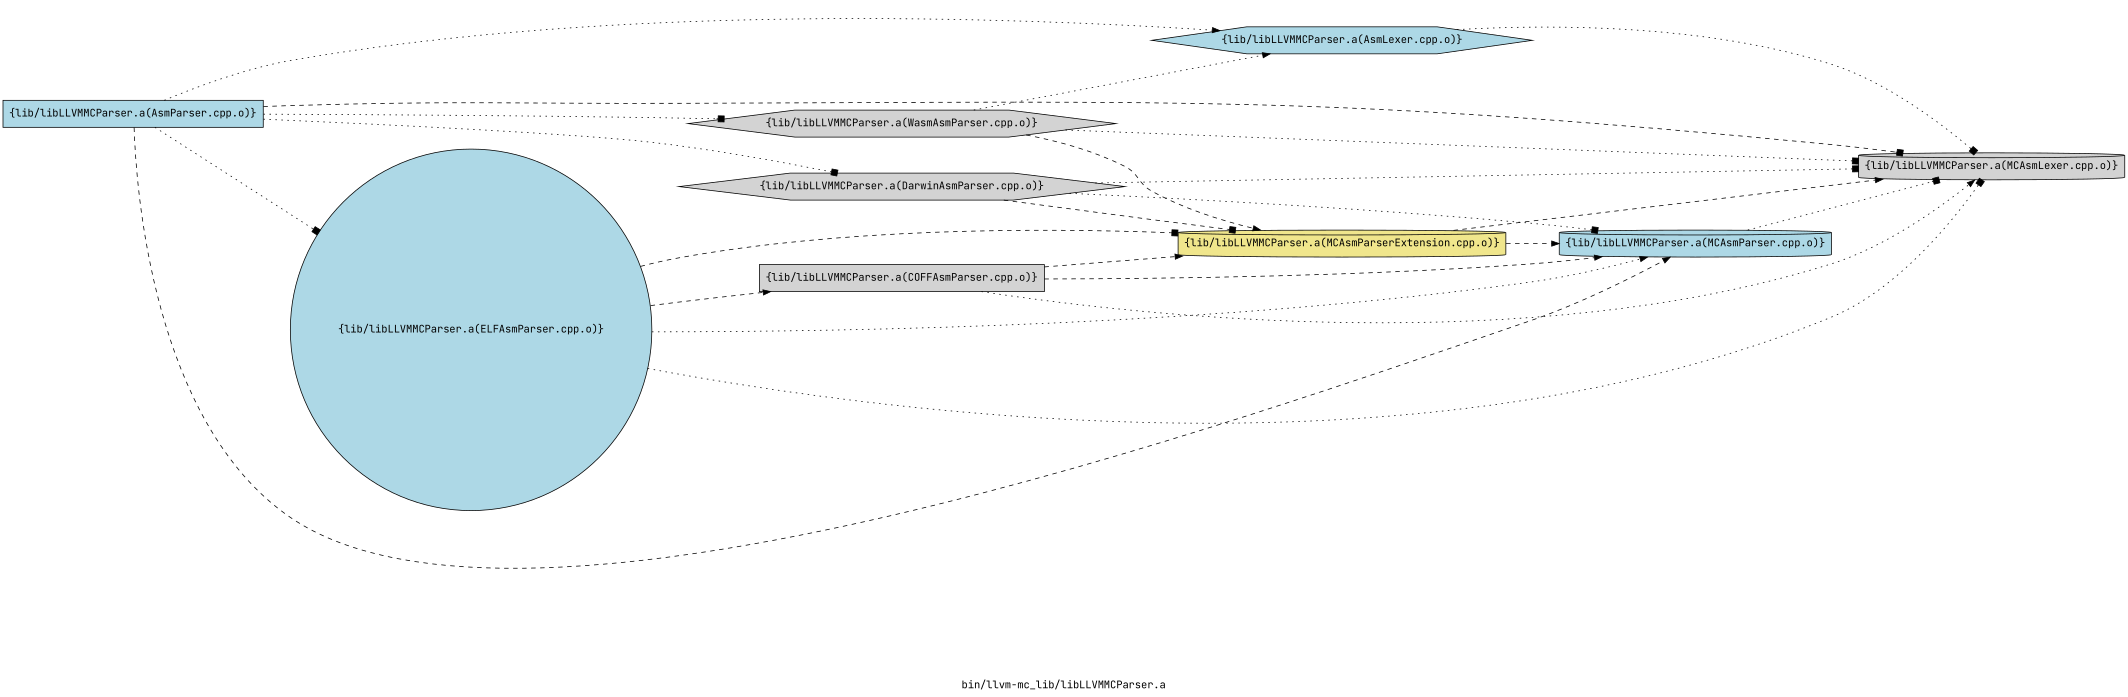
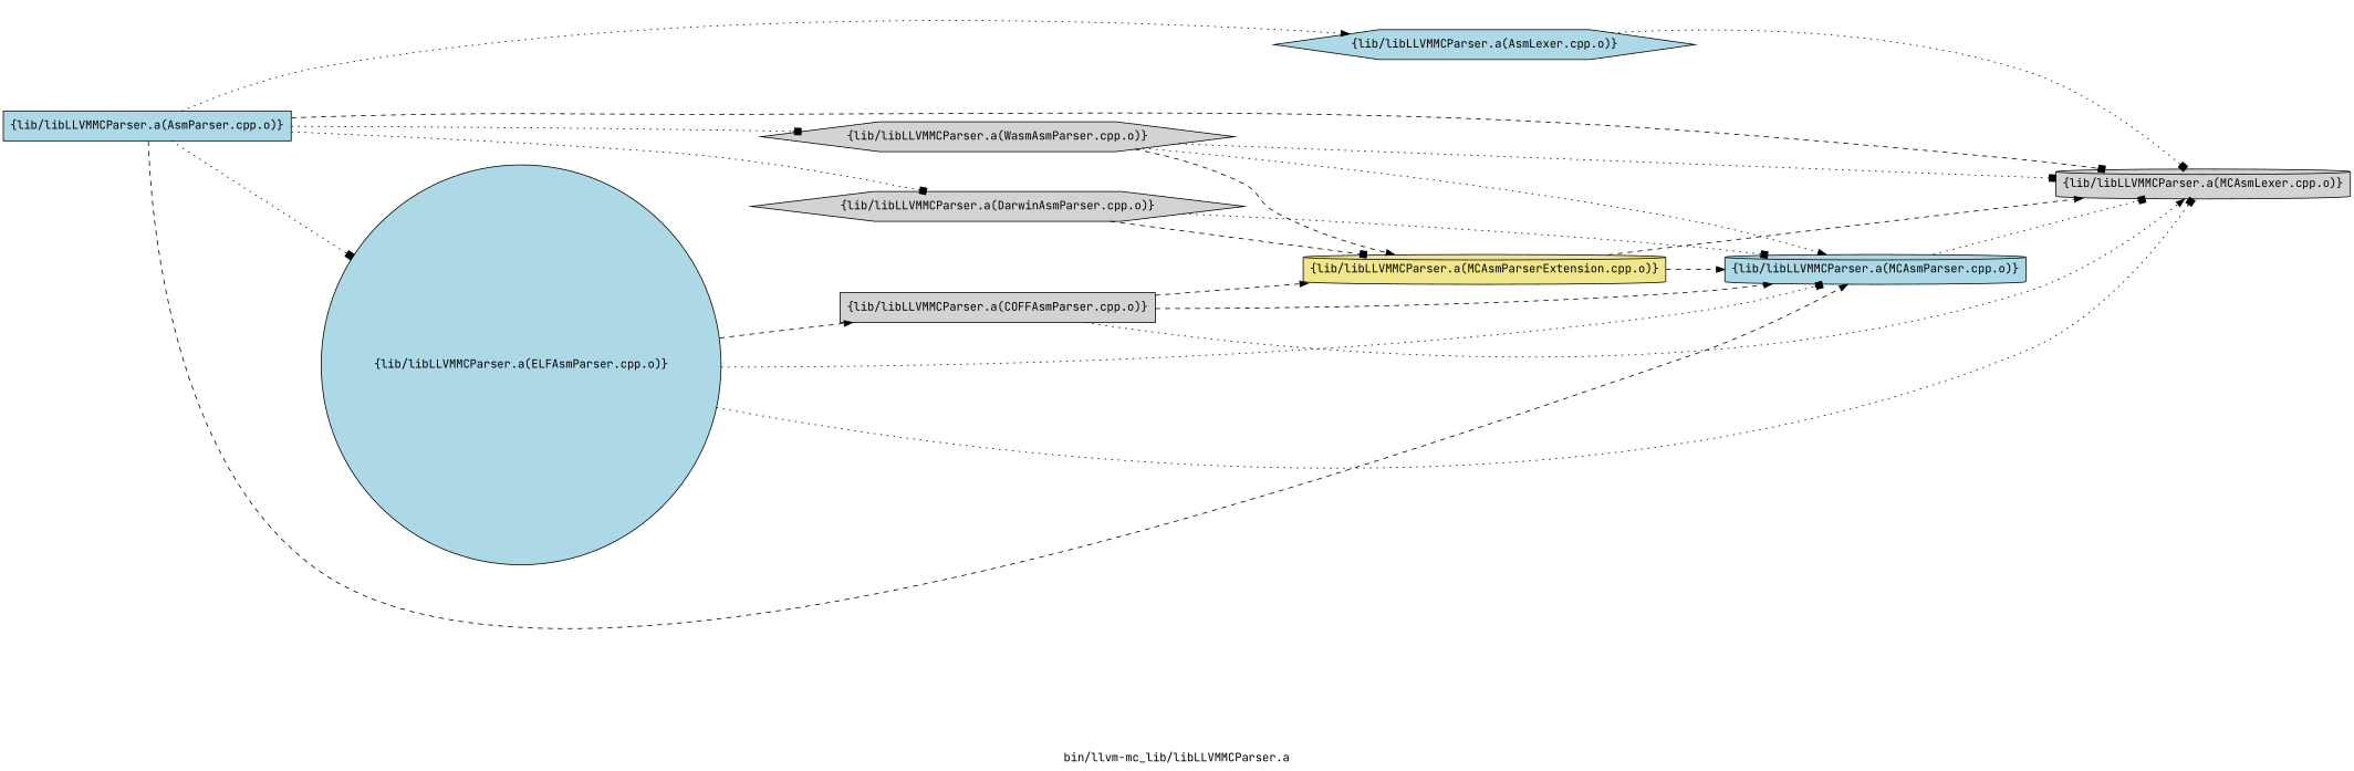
  digraph {
    fontname="JetBrains Mono"
    label="bin/llvm-mc_lib/libLLVMMCParser.a"
    rankdir=LR
    node [fillcolor=lightblue fontname="JetBrains Mono" group=0 shape=hexagon style=filled]
    edge [arrowhead=box fontname="JetBrains Mono" style=dotted]
    n1 [label="{lib/libLLVMMCParser.a(AsmLexer.cpp.o)}"]
    n2 [fillcolor=lightgrey label="{lib/libLLVMMCParser.a(MCAsmLexer.cpp.o)}" shape=cylinder]
    n3 [label="{lib/libLLVMMCParser.a(AsmParser.cpp.o)}" shape=box]
    n4 [fillcolor=lightgrey label="{lib/libLLVMMCParser.a(DarwinAsmParser.cpp.o)}"]
    n5 [label="{lib/libLLVMMCParser.a(ELFAsmParser.cpp.o)}" shape=circle]
    n6 [label="{lib/libLLVMMCParser.a(MCAsmParser.cpp.o)}" shape=cylinder]
    n7 [fillcolor=lightgrey label="{lib/libLLVMMCParser.a(WasmAsmParser.cpp.o)}"]
    n8 [fillcolor=lightgrey label="{lib/libLLVMMCParser.a(COFFAsmParser.cpp.o)}" shape=box]
    n9 [fillcolor=khaki label="{lib/libLLVMMCParser.a(MCAsmParserExtension.cpp.o)}" shape=cylinder]
    subgraph sub_1 {
      rank=same
      n1
    }
    n1 -> n2
    n3 -> n1 [arrowhead=normal]
    n3 -> n2 [style=dashed]
    n3 -> n4
    n3 -> n5
    n3 -> n6 [arrowhead=normal style=dashed]
    n3 -> n7
-   n4 -> n2
    n4 -> n6
    n4 -> n9 [style=dashed]
    n5 -> n2
-   n5 -> n6 [arrowhead=normal]
+   n5 -> n6
    n5 -> n8 [arrowhead=normal style=dashed]
-   n5 -> n9 [style=dashed]
    n6 -> n2
    n7 -> n2
-   n7 -> n1 [arrowhead=normal]
+   n7 -> n6 [arrowhead=normal]
    n7 -> n9 [arrowhead=normal style=dashed]
    n8 -> n2 [arrowhead=normal]
    n8 -> n6 [arrowhead=normal style=dashed]
    n8 -> n9 [arrowhead=normal style=dashed]
    n9 -> n2 [arrowhead=normal style=dashed]
    n9 -> n6 [arrowhead=normal style=dashed]
  }
